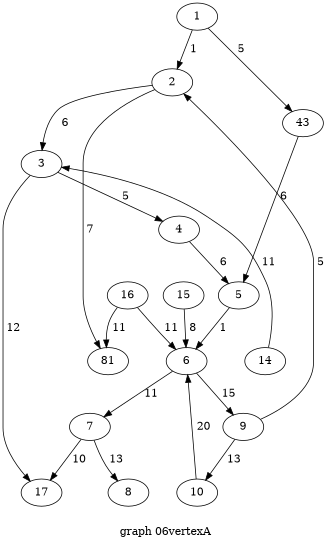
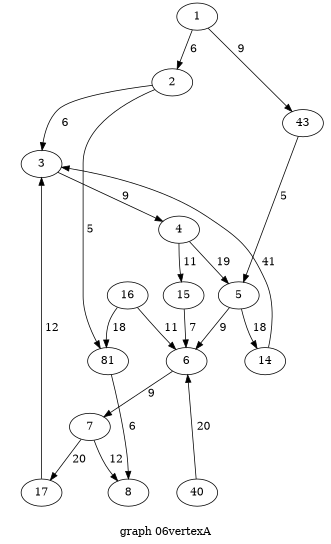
  digraph {
    label="graph 06vertexA"
    rankdir=TB
    1
    2
    n3 [label=43]
    3
    n5 [label=81]
    5
    4
    8
    15
    6
    14
    7
-   9
    17
-   10
+   10 [label=40]
    16
-   1 -> 2 [label=" 1 "]
-   1 -> n3 [label=" 5 "]
+   1 -> 2 [label=" 6 "]
+   1 -> n3 [label=" 9 "]
    2 -> 3 [label=" 6 "]
-   2 -> n5 [label=" 7 "]
-   n3 -> 5 [label=" 6 "]
-   3 -> 4 [label=" 5 "]
-   5 -> 6 [label=" 1 "]
-   4 -> 5 [label=" 6 "]
-   15 -> 6 [label=" 8 "]
-   6 -> 7 [label=" 11 "]
-   6 -> 9 [label=" 15 "]
-   14 -> 3 [label=" 11 "]
-   7 -> 8 [label=" 13 "]
-   7 -> 17 [label=" 10 "]
-   9 -> 2 [label=" 5 "]
-   9 -> 10 [label=" 13 "]
-   3 -> 17 [label=" 12 "]
+   2 -> n5 [label=" 5 "]
+   n3 -> 5 [label=" 5 "]
+   3 -> 4 [label=" 9 "]
+   n5 -> 8 [label=" 6 "]
+   5 -> 6 [label=" 9 "]
+   5 -> 14 [label=" 18 "]
+   4 -> 5 [label=" 19 "]
+   4 -> 15 [label=" 11 "]
+   15 -> 6 [label=" 7 "]
+   6 -> 7 [label=" 9 "]
+   14 -> 3 [label=" 41 "]
+   7 -> 8 [label=" 12 "]
+   7 -> 17 [label=" 20 "]
+   17 -> 3 [label=" 12 "]
    10 -> 6 [label=" 20 "]
-   16 -> n5 [label=" 11 "]
+   16 -> n5 [label=" 18 "]
    16 -> 6 [label=" 11 "]
  }
